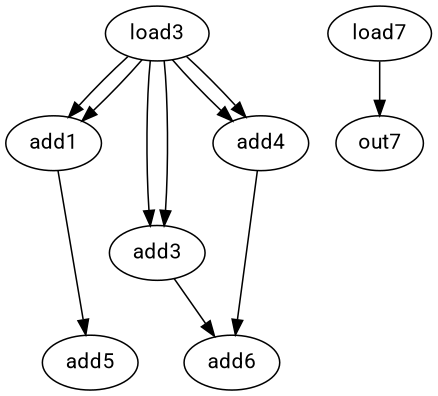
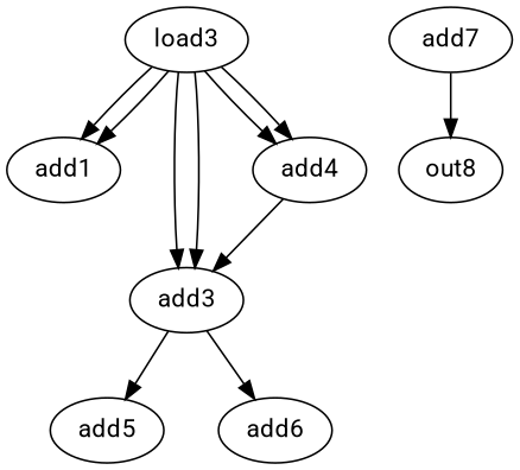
  digraph {
    fontname=Roboto
    node [fontname=Roboto opcode=add]
    edge [fontname=Roboto operand=0]
    n1 [label=load3 opcode=load]
    add1
    add3
    add4
    add5
    add6
-   out8 [opcode=output label=out7]
-   add7 [label=load7]
+   out8 [opcode=output]
+   add7
    n1 -> add1
    n1 -> add1 [operand=1]
    n1 -> add3
    n1 -> add3 [operand=1]
    n1 -> add4
    n1 -> add4 [operand=1]
-   add1 -> add5
+   add3 -> add5
    add3 -> add6
-   add4 -> add6 [operand=1]
+   add4 -> add3 [operand=1]
    add7 -> out8
  }
